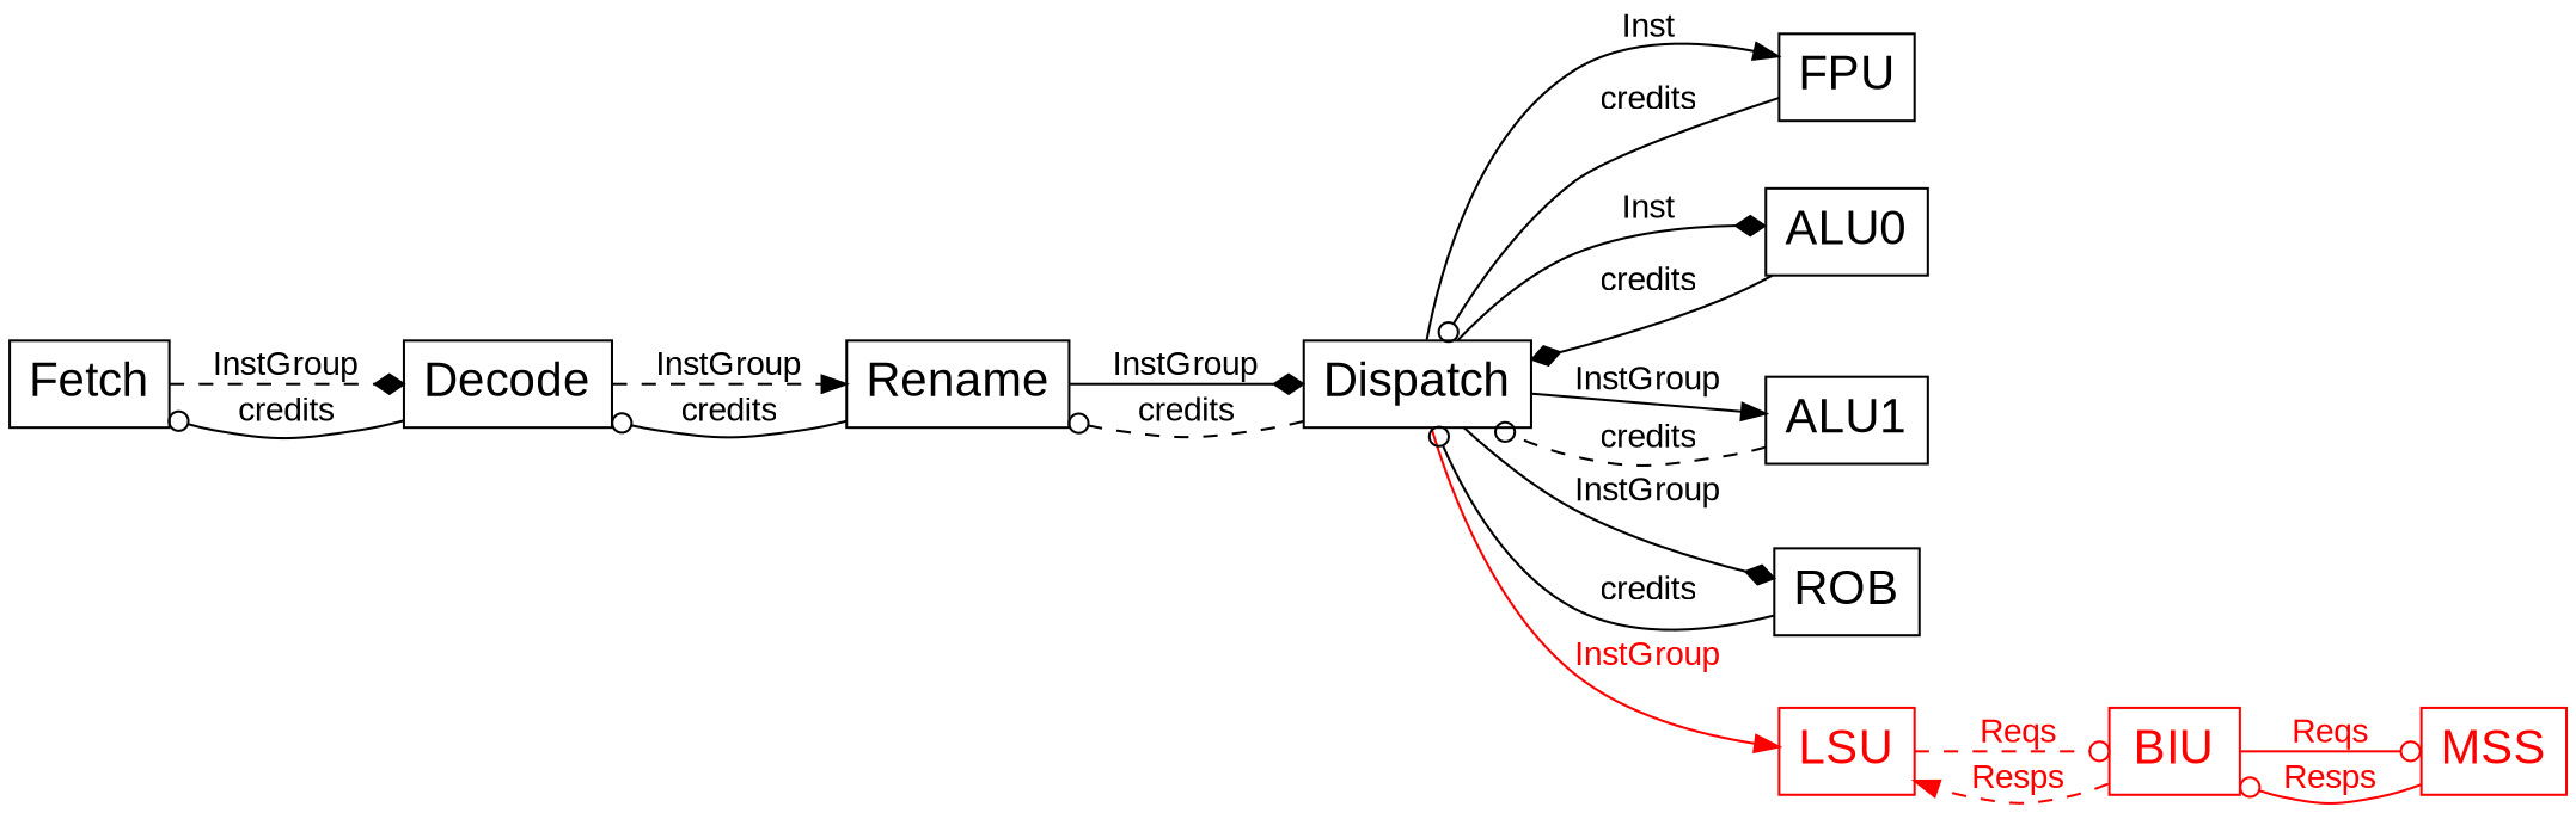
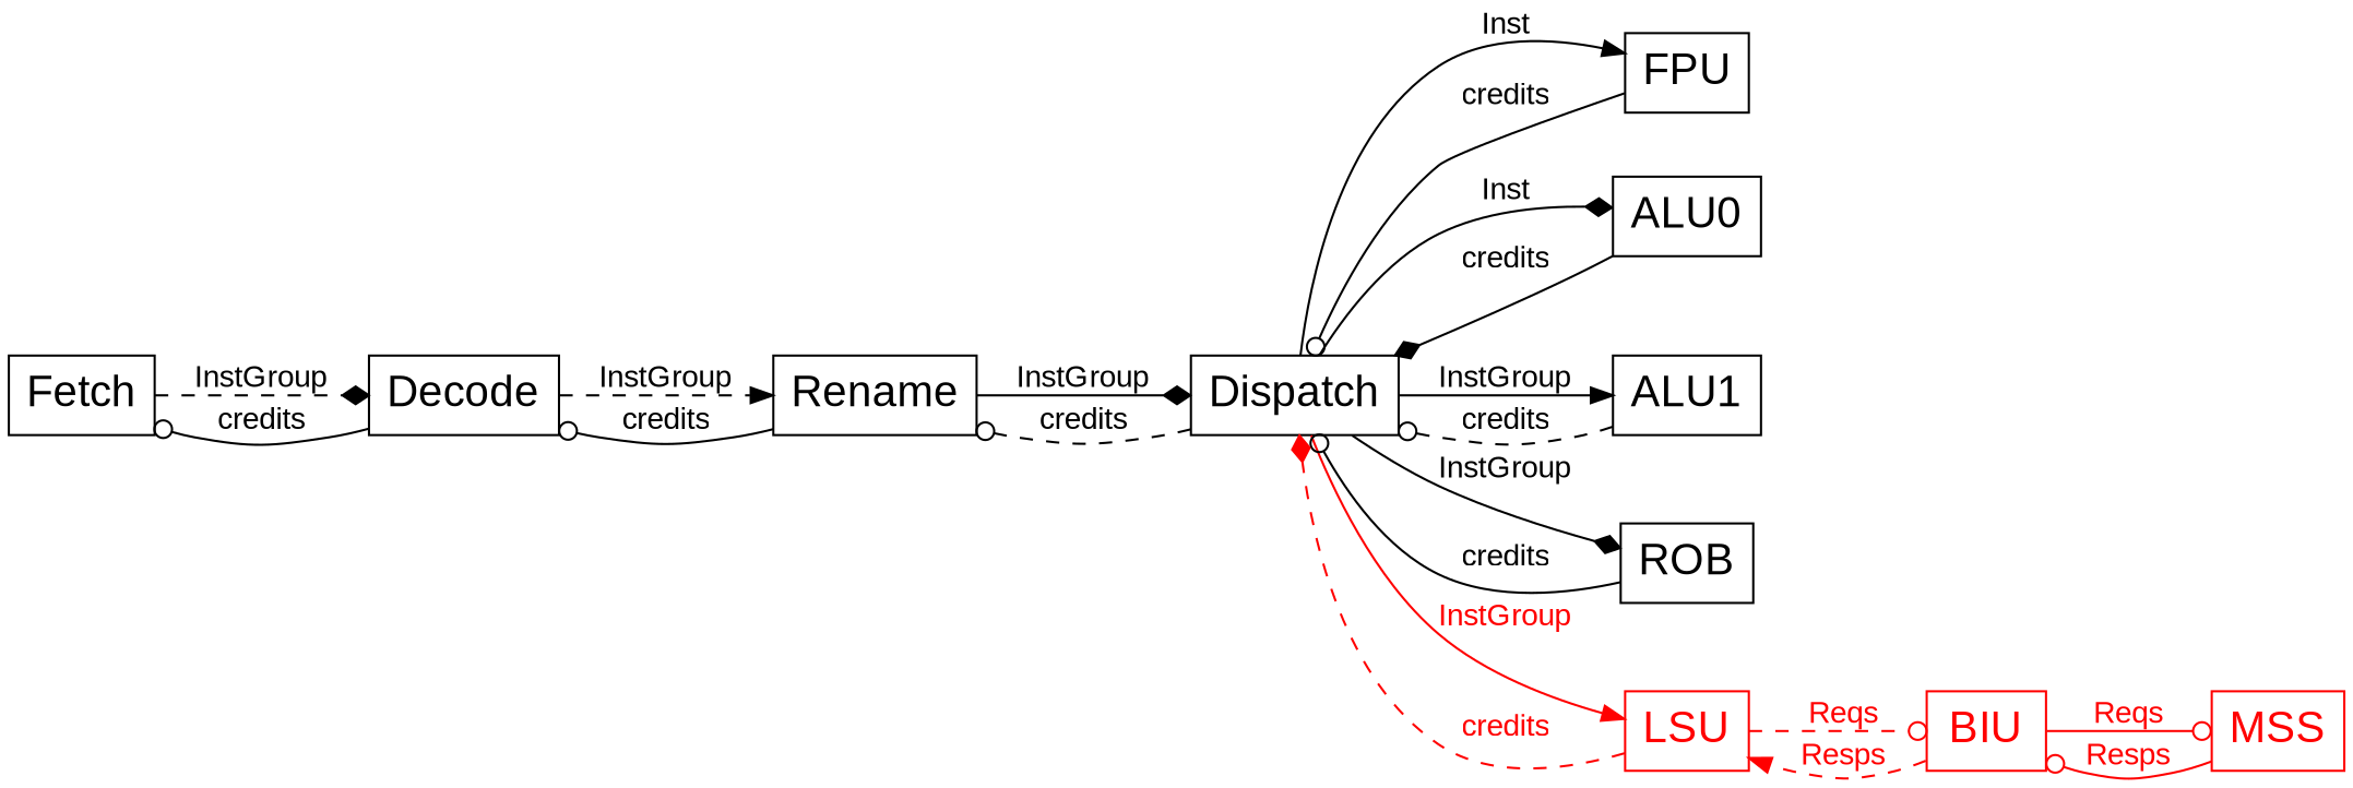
  digraph {
    fontname="Liberation Sans"
    rankdir=LR
    node [fontname="Liberation Sans" fontsize=20 shape=record]
    edge [arrowhead=odot fontname="Liberation Sans" style=solid]
    Fetch
    Decode
    Rename
    Dispatch
    FPU
    ALU0
    ALU1
    ROB
    LSU [color=red fontcolor=red]
    BIU [color=red fontcolor=red]
    MSS [color=red fontcolor=red]
    Fetch -> Decode [arrowhead=diamond label=InstGroup style=dashed]
    Decode -> Fetch [label=credits]
    Decode -> Rename [arrowhead=normal label=InstGroup style=dashed]
    Rename -> Decode [label=credits]
    Rename -> Dispatch [arrowhead=diamond label=InstGroup]
    Dispatch -> Rename [label=credits style=dashed]
    Dispatch -> FPU [arrowhead=normal label=Inst]
    Dispatch -> ALU0 [arrowhead=diamond label=Inst]
    Dispatch -> ALU1 [arrowhead=normal label=InstGroup]
    Dispatch -> ROB [arrowhead=diamond label=InstGroup]
    Dispatch -> LSU [arrowhead=normal color=red fontcolor=red label=InstGroup]
    FPU -> Dispatch [label=credits]
    ALU0 -> Dispatch [arrowhead=diamond label=credits]
    ALU1 -> Dispatch [label=credits style=dashed]
    ROB -> Dispatch [label=credits]
+   LSU -> Dispatch [arrowhead=diamond color=red fontcolor=red label=credits style=dashed]
    LSU -> BIU [color=red fontcolor=red label=Reqs style=dashed]
    BIU -> LSU [arrowhead=normal color=red fontcolor=red label=Resps style=dashed]
    BIU -> MSS [color=red fontcolor=red label=Reqs]
    MSS -> BIU [color=red fontcolor=red label=Resps]
  }
